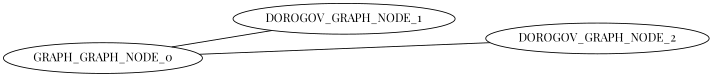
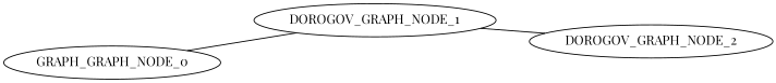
  graph {
    fontname="Playfair Display"
    rankdir=LR
    node [fontname="Playfair Display"]
    edge [fontname="Playfair Display"]
    n1 [label=GRAPH_GRAPH_NODE_0]
    DOROGOV_GRAPH_NODE_1
    DOROGOV_GRAPH_NODE_2
    n1 -- DOROGOV_GRAPH_NODE_1 [weight=5]
-   n1 -- DOROGOV_GRAPH_NODE_2 [weight=15]
+   DOROGOV_GRAPH_NODE_1 -- DOROGOV_GRAPH_NODE_2 [weight=15]
  }
